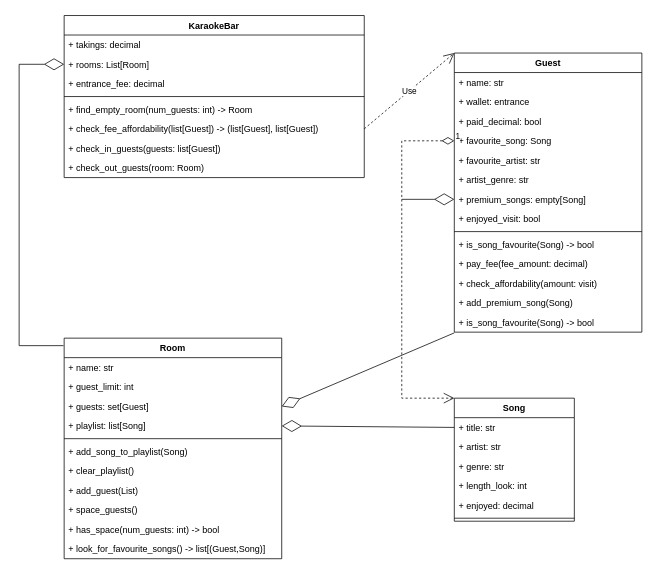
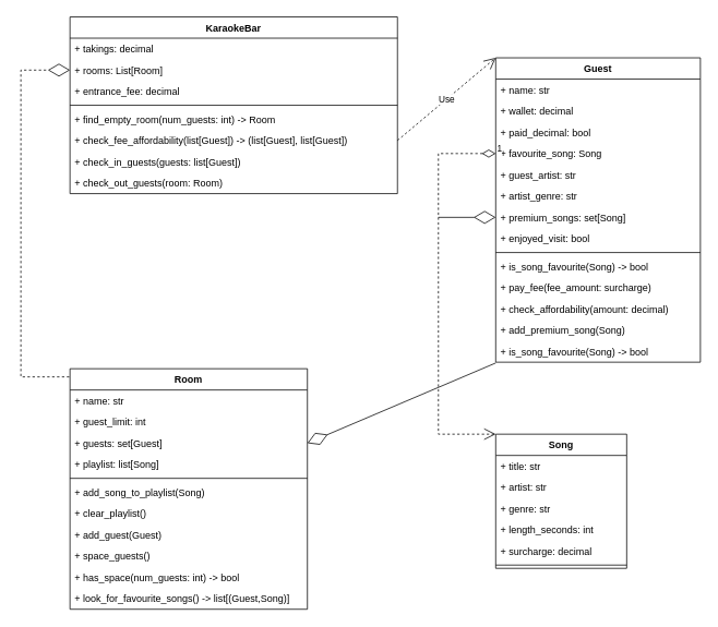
  <mxCell id="0" />
  <mxCell id="1" parent="0" />
  <mxCell id="2" value="Room" style="swimlane;fontStyle=1;align=center;verticalAlign=top;childLayout=stackLayout;horizontal=1;startSize=26;horizontalStack=0;resizeParent=1;resizeParentMax=0;resizeLast=0;collapsible=1;marginBottom=0;" parent="1" vertex="1"><mxGeometry x="80" y="450" width="290" height="294" as="geometry" /></mxCell>
  <mxCell id="3" value="+ name: str" style="text;strokeColor=none;fillColor=none;align=left;verticalAlign=top;spacingLeft=4;spacingRight=4;overflow=hidden;rotatable=0;points=[[0,0.5],[1,0.5]];portConstraint=eastwest;" parent="2" vertex="1"><mxGeometry y="26" width="290" height="26" as="geometry" /></mxCell>
  <mxCell id="4" value="+ guest_limit: int" style="text;strokeColor=none;fillColor=none;align=left;verticalAlign=top;spacingLeft=4;spacingRight=4;overflow=hidden;rotatable=0;points=[[0,0.5],[1,0.5]];portConstraint=eastwest;" parent="2" vertex="1"><mxGeometry y="52" width="290" height="26" as="geometry" /></mxCell>
  <mxCell id="5" value="+ guests: set[Guest]" style="text;strokeColor=none;fillColor=none;align=left;verticalAlign=top;spacingLeft=4;spacingRight=4;overflow=hidden;rotatable=0;points=[[0,0.5],[1,0.5]];portConstraint=eastwest;" parent="2" vertex="1"><mxGeometry y="78" width="290" height="26" as="geometry" /></mxCell>
  <mxCell id="6" value="+ playlist: list[Song]" style="text;strokeColor=none;fillColor=none;align=left;verticalAlign=top;spacingLeft=4;spacingRight=4;overflow=hidden;rotatable=0;points=[[0,0.5],[1,0.5]];portConstraint=eastwest;" parent="2" vertex="1"><mxGeometry y="104" width="290" height="26" as="geometry" /></mxCell>
  <mxCell id="7" value="" style="line;strokeWidth=1;fillColor=none;align=left;verticalAlign=middle;spacingTop=-1;spacingLeft=3;spacingRight=3;rotatable=0;labelPosition=right;points=[];portConstraint=eastwest;strokeColor=inherit;" parent="2" vertex="1"><mxGeometry y="130" width="290" height="8" as="geometry" /></mxCell>
  <mxCell id="8" value="+ add_song_to_playlist(Song)" style="text;strokeColor=none;fillColor=none;align=left;verticalAlign=top;spacingLeft=4;spacingRight=4;overflow=hidden;rotatable=0;points=[[0,0.5],[1,0.5]];portConstraint=eastwest;" parent="2" vertex="1"><mxGeometry y="138" width="290" height="26" as="geometry" /></mxCell>
  <mxCell id="9" value="+ clear_playlist()" style="text;strokeColor=none;fillColor=none;align=left;verticalAlign=top;spacingLeft=4;spacingRight=4;overflow=hidden;rotatable=0;points=[[0,0.5],[1,0.5]];portConstraint=eastwest;" parent="2" vertex="1"><mxGeometry y="164" width="290" height="26" as="geometry" /></mxCell>
- <mxCell id="10" value="+ add_guest(List)" style="text;strokeColor=none;fillColor=none;align=left;verticalAlign=top;spacingLeft=4;spacingRight=4;overflow=hidden;rotatable=0;points=[[0,0.5],[1,0.5]];portConstraint=eastwest;" parent="2" vertex="1"><mxGeometry y="190" width="290" height="26" as="geometry" /></mxCell>
+ <mxCell id="10" value="+ add_guest(Guest)" style="text;strokeColor=none;fillColor=none;align=left;verticalAlign=top;spacingLeft=4;spacingRight=4;overflow=hidden;rotatable=0;points=[[0,0.5],[1,0.5]];portConstraint=eastwest;" parent="2" vertex="1"><mxGeometry y="190" width="290" height="26" as="geometry" /></mxCell>
  <mxCell id="11" value="+ space_guests()" style="text;strokeColor=none;fillColor=none;align=left;verticalAlign=top;spacingLeft=4;spacingRight=4;overflow=hidden;rotatable=0;points=[[0,0.5],[1,0.5]];portConstraint=eastwest;" parent="2" vertex="1"><mxGeometry y="216" width="290" height="26" as="geometry" /></mxCell>
  <mxCell id="12" value="+ has_space(num_guests: int) -&gt; bool" style="text;strokeColor=none;fillColor=none;align=left;verticalAlign=top;spacingLeft=4;spacingRight=4;overflow=hidden;rotatable=0;points=[[0,0.5],[1,0.5]];portConstraint=eastwest;" parent="2" vertex="1"><mxGeometry y="242" width="290" height="26" as="geometry" /></mxCell>
  <mxCell id="13" value="+ look_for_favourite_songs() -&gt; list[(Guest,Song)]" style="text;strokeColor=none;fillColor=none;align=left;verticalAlign=top;spacingLeft=4;spacingRight=4;overflow=hidden;rotatable=0;points=[[0,0.5],[1,0.5]];portConstraint=eastwest;" parent="2" vertex="1"><mxGeometry y="268" width="290" height="26" as="geometry" /></mxCell>
  <mxCell id="14" value="Song" style="swimlane;fontStyle=1;align=center;verticalAlign=top;childLayout=stackLayout;horizontal=1;startSize=26;horizontalStack=0;resizeParent=1;resizeParentMax=0;resizeLast=0;collapsible=1;marginBottom=0;" parent="1" vertex="1"><mxGeometry x="600" y="530" width="160" height="164" as="geometry" /></mxCell>
  <mxCell id="15" value="+ title: str" style="text;strokeColor=none;fillColor=none;align=left;verticalAlign=top;spacingLeft=4;spacingRight=4;overflow=hidden;rotatable=0;points=[[0,0.5],[1,0.5]];portConstraint=eastwest;" parent="14" vertex="1"><mxGeometry y="26" width="160" height="26" as="geometry" /></mxCell>
  <mxCell id="16" value="+ artist: str" style="text;strokeColor=none;fillColor=none;align=left;verticalAlign=top;spacingLeft=4;spacingRight=4;overflow=hidden;rotatable=0;points=[[0,0.5],[1,0.5]];portConstraint=eastwest;" parent="14" vertex="1"><mxGeometry y="52" width="160" height="26" as="geometry" /></mxCell>
  <mxCell id="17" value="+ genre: str" style="text;strokeColor=none;fillColor=none;align=left;verticalAlign=top;spacingLeft=4;spacingRight=4;overflow=hidden;rotatable=0;points=[[0,0.5],[1,0.5]];portConstraint=eastwest;" parent="14" vertex="1"><mxGeometry y="78" width="160" height="26" as="geometry" /></mxCell>
- <mxCell id="18" value="+ length_look: int" style="text;strokeColor=none;fillColor=none;align=left;verticalAlign=top;spacingLeft=4;spacingRight=4;overflow=hidden;rotatable=0;points=[[0,0.5],[1,0.5]];portConstraint=eastwest;" parent="14" vertex="1"><mxGeometry y="104" width="160" height="26" as="geometry" /></mxCell>
- <mxCell id="19" value="+ enjoyed: decimal" style="text;strokeColor=none;fillColor=none;align=left;verticalAlign=top;spacingLeft=4;spacingRight=4;overflow=hidden;rotatable=0;points=[[0,0.5],[1,0.5]];portConstraint=eastwest;" parent="14" vertex="1"><mxGeometry y="130" width="160" height="26" as="geometry" /></mxCell>
+ <mxCell id="18" value="+ length_seconds: int" style="text;strokeColor=none;fillColor=none;align=left;verticalAlign=top;spacingLeft=4;spacingRight=4;overflow=hidden;rotatable=0;points=[[0,0.5],[1,0.5]];portConstraint=eastwest;" parent="14" vertex="1"><mxGeometry y="104" width="160" height="26" as="geometry" /></mxCell>
+ <mxCell id="19" value="+ surcharge: decimal" style="text;strokeColor=none;fillColor=none;align=left;verticalAlign=top;spacingLeft=4;spacingRight=4;overflow=hidden;rotatable=0;points=[[0,0.5],[1,0.5]];portConstraint=eastwest;" parent="14" vertex="1"><mxGeometry y="130" width="160" height="26" as="geometry" /></mxCell>
  <mxCell id="20" value="" style="line;strokeWidth=1;fillColor=none;align=left;verticalAlign=middle;spacingTop=-1;spacingLeft=3;spacingRight=3;rotatable=0;labelPosition=right;points=[];portConstraint=eastwest;strokeColor=inherit;" parent="14" vertex="1"><mxGeometry y="156" width="160" height="8" as="geometry" /></mxCell>
  <mxCell id="21" value="Guest" style="swimlane;fontStyle=1;align=center;verticalAlign=top;childLayout=stackLayout;horizontal=1;startSize=26;horizontalStack=0;resizeParent=1;resizeParentMax=0;resizeLast=0;collapsible=1;marginBottom=0;" parent="1" vertex="1"><mxGeometry x="600" y="70" width="250" height="372" as="geometry"><mxRectangle x="480" y="240" width="70" height="30" as="alternateBounds" /></mxGeometry></mxCell>
  <mxCell id="22" value="+ name: str" style="text;strokeColor=none;fillColor=none;align=left;verticalAlign=top;spacingLeft=4;spacingRight=4;overflow=hidden;rotatable=0;points=[[0,0.5],[1,0.5]];portConstraint=eastwest;" parent="21" vertex="1"><mxGeometry y="26" width="250" height="26" as="geometry" /></mxCell>
- <mxCell id="23" value="+ wallet: entrance" style="text;strokeColor=none;fillColor=none;align=left;verticalAlign=top;spacingLeft=4;spacingRight=4;overflow=hidden;rotatable=0;points=[[0,0.5],[1,0.5]];portConstraint=eastwest;" parent="21" vertex="1"><mxGeometry y="52" width="250" height="26" as="geometry" /></mxCell>
+ <mxCell id="23" value="+ wallet: decimal" style="text;strokeColor=none;fillColor=none;align=left;verticalAlign=top;spacingLeft=4;spacingRight=4;overflow=hidden;rotatable=0;points=[[0,0.5],[1,0.5]];portConstraint=eastwest;" parent="21" vertex="1"><mxGeometry y="52" width="250" height="26" as="geometry" /></mxCell>
  <mxCell id="24" value="+ paid_decimal: bool" style="text;strokeColor=none;fillColor=none;align=left;verticalAlign=top;spacingLeft=4;spacingRight=4;overflow=hidden;rotatable=0;points=[[0,0.5],[1,0.5]];portConstraint=eastwest;" parent="21" vertex="1"><mxGeometry y="78" width="250" height="26" as="geometry" /></mxCell>
  <mxCell id="25" value="+ favourite_song: Song" style="text;strokeColor=none;fillColor=none;align=left;verticalAlign=top;spacingLeft=4;spacingRight=4;overflow=hidden;rotatable=0;points=[[0,0.5],[1,0.5]];portConstraint=eastwest;" parent="21" vertex="1"><mxGeometry y="104" width="250" height="26" as="geometry" /></mxCell>
- <mxCell id="26" value="+ favourite_artist: str" style="text;strokeColor=none;fillColor=none;align=left;verticalAlign=top;spacingLeft=4;spacingRight=4;overflow=hidden;rotatable=0;points=[[0,0.5],[1,0.5]];portConstraint=eastwest;" parent="21" vertex="1"><mxGeometry y="130" width="250" height="26" as="geometry" /></mxCell>
+ <mxCell id="26" value="+ guest_artist: str" style="text;strokeColor=none;fillColor=none;align=left;verticalAlign=top;spacingLeft=4;spacingRight=4;overflow=hidden;rotatable=0;points=[[0,0.5],[1,0.5]];portConstraint=eastwest;" parent="21" vertex="1"><mxGeometry y="130" width="250" height="26" as="geometry" /></mxCell>
  <mxCell id="27" value="+ artist_genre: str" style="text;strokeColor=none;fillColor=none;align=left;verticalAlign=top;spacingLeft=4;spacingRight=4;overflow=hidden;rotatable=0;points=[[0,0.5],[1,0.5]];portConstraint=eastwest;" parent="21" vertex="1"><mxGeometry y="156" width="250" height="26" as="geometry" /></mxCell>
- <mxCell id="28" value="+ premium_songs: empty[Song]" style="text;strokeColor=none;fillColor=none;align=left;verticalAlign=top;spacingLeft=4;spacingRight=4;overflow=hidden;rotatable=0;points=[[0,0.5],[1,0.5]];portConstraint=eastwest;" parent="21" vertex="1"><mxGeometry y="182" width="250" height="26" as="geometry" /></mxCell>
+ <mxCell id="28" value="+ premium_songs: set[Song]" style="text;strokeColor=none;fillColor=none;align=left;verticalAlign=top;spacingLeft=4;spacingRight=4;overflow=hidden;rotatable=0;points=[[0,0.5],[1,0.5]];portConstraint=eastwest;" parent="21" vertex="1"><mxGeometry y="182" width="250" height="26" as="geometry" /></mxCell>
  <mxCell id="29" value="+ enjoyed_visit: bool" style="text;strokeColor=none;fillColor=none;align=left;verticalAlign=top;spacingLeft=4;spacingRight=4;overflow=hidden;rotatable=0;points=[[0,0.5],[1,0.5]];portConstraint=eastwest;" parent="21" vertex="1"><mxGeometry y="208" width="250" height="26" as="geometry" /></mxCell>
  <mxCell id="30" value="" style="line;strokeWidth=1;fillColor=none;align=left;verticalAlign=middle;spacingTop=-1;spacingLeft=3;spacingRight=3;rotatable=0;labelPosition=right;points=[];portConstraint=eastwest;strokeColor=inherit;" parent="21" vertex="1"><mxGeometry y="234" width="250" height="8" as="geometry" /></mxCell>
  <mxCell id="31" value="+ is_song_favourite(Song) -&gt; bool" style="text;strokeColor=none;fillColor=none;align=left;verticalAlign=top;spacingLeft=4;spacingRight=4;overflow=hidden;rotatable=0;points=[[0,0.5],[1,0.5]];portConstraint=eastwest;" parent="21" vertex="1"><mxGeometry y="242" width="250" height="26" as="geometry" /></mxCell>
- <mxCell id="32" value="+ pay_fee(fee_amount: decimal)" style="text;strokeColor=none;fillColor=none;align=left;verticalAlign=top;spacingLeft=4;spacingRight=4;overflow=hidden;rotatable=0;points=[[0,0.5],[1,0.5]];portConstraint=eastwest;" parent="21" vertex="1"><mxGeometry y="268" width="250" height="26" as="geometry" /></mxCell>
- <mxCell id="33" value="+ check_affordability(amount: visit)" style="text;strokeColor=none;fillColor=none;align=left;verticalAlign=top;spacingLeft=4;spacingRight=4;overflow=hidden;rotatable=0;points=[[0,0.5],[1,0.5]];portConstraint=eastwest;" parent="21" vertex="1"><mxGeometry y="294" width="250" height="26" as="geometry" /></mxCell>
+ <mxCell id="32" value="+ pay_fee(fee_amount: surcharge)" style="text;strokeColor=none;fillColor=none;align=left;verticalAlign=top;spacingLeft=4;spacingRight=4;overflow=hidden;rotatable=0;points=[[0,0.5],[1,0.5]];portConstraint=eastwest;" parent="21" vertex="1"><mxGeometry y="268" width="250" height="26" as="geometry" /></mxCell>
+ <mxCell id="33" value="+ check_affordability(amount: decimal)" style="text;strokeColor=none;fillColor=none;align=left;verticalAlign=top;spacingLeft=4;spacingRight=4;overflow=hidden;rotatable=0;points=[[0,0.5],[1,0.5]];portConstraint=eastwest;" parent="21" vertex="1"><mxGeometry y="294" width="250" height="26" as="geometry" /></mxCell>
  <mxCell id="34" value="+ add_premium_song(Song)" style="text;strokeColor=none;fillColor=none;align=left;verticalAlign=top;spacingLeft=4;spacingRight=4;overflow=hidden;rotatable=0;points=[[0,0.5],[1,0.5]];portConstraint=eastwest;" parent="21" vertex="1"><mxGeometry y="320" width="250" height="26" as="geometry" /></mxCell>
  <mxCell id="35" value="+ is_song_favourite(Song) -&gt; bool" style="text;strokeColor=none;fillColor=none;align=left;verticalAlign=top;spacingLeft=4;spacingRight=4;overflow=hidden;rotatable=0;points=[[0,0.5],[1,0.5]];portConstraint=eastwest;" parent="21" vertex="1"><mxGeometry y="346" width="250" height="26" as="geometry" /></mxCell>
  <mxCell id="36" value="KaraokeBar" style="swimlane;fontStyle=1;align=center;verticalAlign=top;childLayout=stackLayout;horizontal=1;startSize=26;horizontalStack=0;resizeParent=1;resizeParentMax=0;resizeLast=0;collapsible=1;marginBottom=0;" parent="1" vertex="1"><mxGeometry x="80" y="20" width="400" height="216" as="geometry" /></mxCell>
  <mxCell id="37" value="+ takings: decimal" style="text;strokeColor=none;fillColor=none;align=left;verticalAlign=top;spacingLeft=4;spacingRight=4;overflow=hidden;rotatable=0;points=[[0,0.5],[1,0.5]];portConstraint=eastwest;" parent="36" vertex="1"><mxGeometry y="26" width="400" height="26" as="geometry" /></mxCell>
  <mxCell id="38" value="+ rooms: List[Room]" style="text;strokeColor=none;fillColor=none;align=left;verticalAlign=top;spacingLeft=4;spacingRight=4;overflow=hidden;rotatable=0;points=[[0,0.5],[1,0.5]];portConstraint=eastwest;" parent="36" vertex="1"><mxGeometry y="52" width="400" height="26" as="geometry" /></mxCell>
  <mxCell id="39" value="+ entrance_fee: decimal" style="text;strokeColor=none;fillColor=none;align=left;verticalAlign=top;spacingLeft=4;spacingRight=4;overflow=hidden;rotatable=0;points=[[0,0.5],[1,0.5]];portConstraint=eastwest;" parent="36" vertex="1"><mxGeometry y="78" width="400" height="26" as="geometry" /></mxCell>
  <mxCell id="40" value="" style="line;strokeWidth=1;fillColor=none;align=left;verticalAlign=middle;spacingTop=-1;spacingLeft=3;spacingRight=3;rotatable=0;labelPosition=right;points=[];portConstraint=eastwest;strokeColor=inherit;" parent="36" vertex="1"><mxGeometry y="104" width="400" height="8" as="geometry" /></mxCell>
  <mxCell id="41" value="+ find_empty_room(num_guests: int) -&gt; Room" style="text;strokeColor=none;fillColor=none;align=left;verticalAlign=top;spacingLeft=4;spacingRight=4;overflow=hidden;rotatable=0;points=[[0,0.5],[1,0.5]];portConstraint=eastwest;" parent="36" vertex="1"><mxGeometry y="112" width="400" height="26" as="geometry" /></mxCell>
  <mxCell id="42" value="+ check_fee_affordability(list[Guest]) -&gt; (list[Guest], list[Guest])" style="text;strokeColor=none;fillColor=none;align=left;verticalAlign=top;spacingLeft=4;spacingRight=4;overflow=hidden;rotatable=0;points=[[0,0.5],[1,0.5]];portConstraint=eastwest;" parent="36" vertex="1"><mxGeometry y="138" width="400" height="26" as="geometry" /></mxCell>
  <mxCell id="43" value="+ check_in_guests(guests: list[Guest])" style="text;strokeColor=none;fillColor=none;align=left;verticalAlign=top;spacingLeft=4;spacingRight=4;overflow=hidden;rotatable=0;points=[[0,0.5],[1,0.5]];portConstraint=eastwest;" parent="36" vertex="1"><mxGeometry y="164" width="400" height="26" as="geometry" /></mxCell>
  <mxCell id="44" value="+ check_out_guests(room: Room)" style="text;strokeColor=none;fillColor=none;align=left;verticalAlign=top;spacingLeft=4;spacingRight=4;overflow=hidden;rotatable=0;points=[[0,0.5],[1,0.5]];portConstraint=eastwest;" parent="36" vertex="1"><mxGeometry y="190" width="400" height="26" as="geometry" /></mxCell>
  <mxCell id="45" value="" style="endArrow=diamondThin;endFill=0;endSize=24;html=1;rounded=0;entryX=1;entryY=0.5;entryDx=0;entryDy=0;exitX=0;exitY=1.038;exitDx=0;exitDy=0;exitPerimeter=0;" edge="1" parent="1" source="35" target="5"><mxGeometry width="160" relative="1" as="geometry"><mxPoint x="100" y="710" as="sourcePoint" /><mxPoint x="260" y="710" as="targetPoint" /></mxGeometry></mxCell>
- <mxCell id="46" value="" style="endArrow=diamondThin;endFill=0;endSize=24;html=1;rounded=0;entryX=1;entryY=0.5;entryDx=0;entryDy=0;exitX=0;exitY=0.5;exitDx=0;exitDy=0;" edge="1" parent="1" source="15" target="6"><mxGeometry width="160" relative="1" as="geometry"><mxPoint x="602.5" y="439" as="sourcePoint" /><mxPoint x="390" y="260" as="targetPoint" /></mxGeometry></mxCell>
- <mxCell id="47" value="" style="endArrow=diamondThin;endFill=0;endSize=24;html=1;rounded=0;entryX=0;entryY=0.5;entryDx=0;entryDy=0;exitX=-0.003;exitY=0.034;exitDx=0;exitDy=0;exitPerimeter=0;" edge="1" parent="1" source="2" target="38"><mxGeometry width="160" relative="1" as="geometry"><mxPoint x="20" y="460" as="sourcePoint" /><mxPoint x="-70" y="394" as="targetPoint" /><Array as="points"><mxPoint x="20" y="460" /><mxPoint x="20" y="85" /></Array></mxGeometry></mxCell>
+ <mxCell id="47" value="" style="endArrow=diamondThin;endFill=0;endSize=24;html=1;rounded=0;entryX=0;entryY=0.5;entryDx=0;entryDy=0;exitX=-0.003;exitY=0.034;exitDx=0;exitDy=0;exitPerimeter=0;dashed=1;" edge="1" parent="1" source="2" target="38"><mxGeometry width="160" relative="1" as="geometry"><mxPoint x="20" y="460" as="sourcePoint" /><mxPoint x="-70" y="394" as="targetPoint" /><Array as="points"><mxPoint x="20" y="460" /><mxPoint x="20" y="85" /></Array></mxGeometry></mxCell>
  <mxCell id="48" value="Use" style="endArrow=open;endSize=12;dashed=1;html=1;rounded=0;exitX=1;exitY=0.5;exitDx=0;exitDy=0;entryX=0;entryY=0;entryDx=0;entryDy=0;" edge="1" parent="1" source="42" target="21"><mxGeometry width="160" relative="1" as="geometry"><mxPoint x="400" y="300" as="sourcePoint" /><mxPoint x="560" y="300" as="targetPoint" /></mxGeometry></mxCell>
  <mxCell id="49" value="1" style="endArrow=open;html=1;endSize=12;startArrow=diamondThin;startSize=14;startFill=0;edgeStyle=orthogonalEdgeStyle;align=left;verticalAlign=bottom;rounded=0;exitX=0;exitY=0.5;exitDx=0;exitDy=0;entryX=0;entryY=0;entryDx=0;entryDy=0;dashed=1;" edge="1" parent="1" source="25" target="14"><mxGeometry x="-1" y="3" relative="1" as="geometry"><mxPoint x="490" y="350" as="sourcePoint" /><mxPoint x="550" y="540" as="targetPoint" /><Array as="points"><mxPoint x="530" y="187" /><mxPoint x="530" y="530" /></Array></mxGeometry></mxCell>
  <mxCell id="50" value="" style="endArrow=diamondThin;endFill=0;endSize=24;html=1;rounded=0;entryX=0;entryY=0.5;entryDx=0;entryDy=0;" edge="1" parent="1" target="28"><mxGeometry width="160" relative="1" as="geometry"><mxPoint x="530" y="265" as="sourcePoint" /><mxPoint x="430" y="310" as="targetPoint" /></mxGeometry></mxCell>
